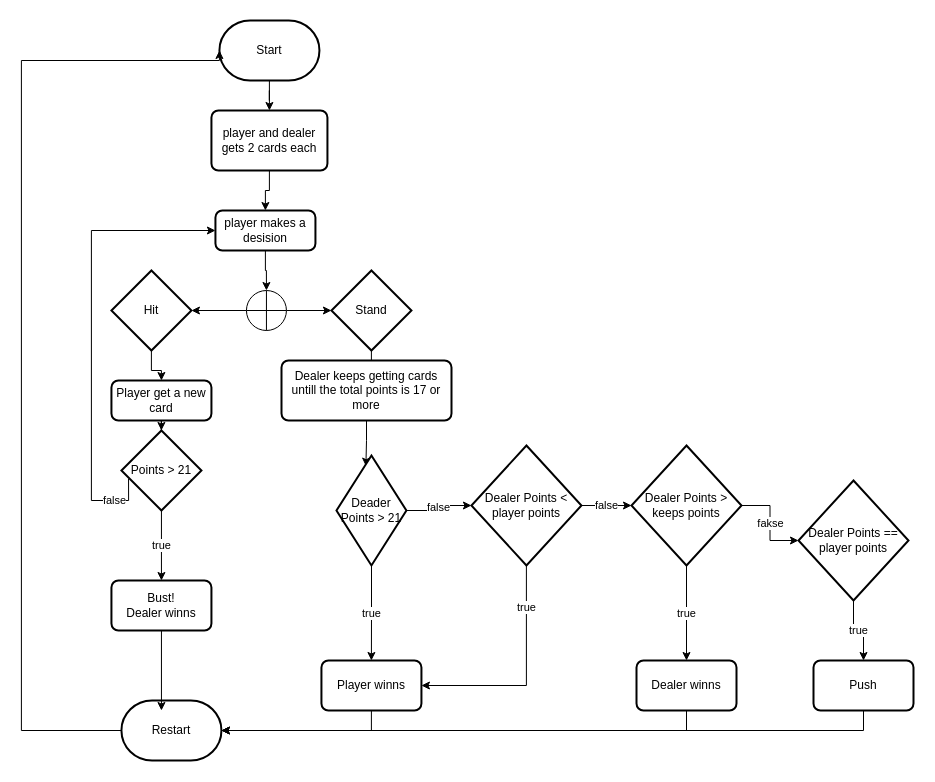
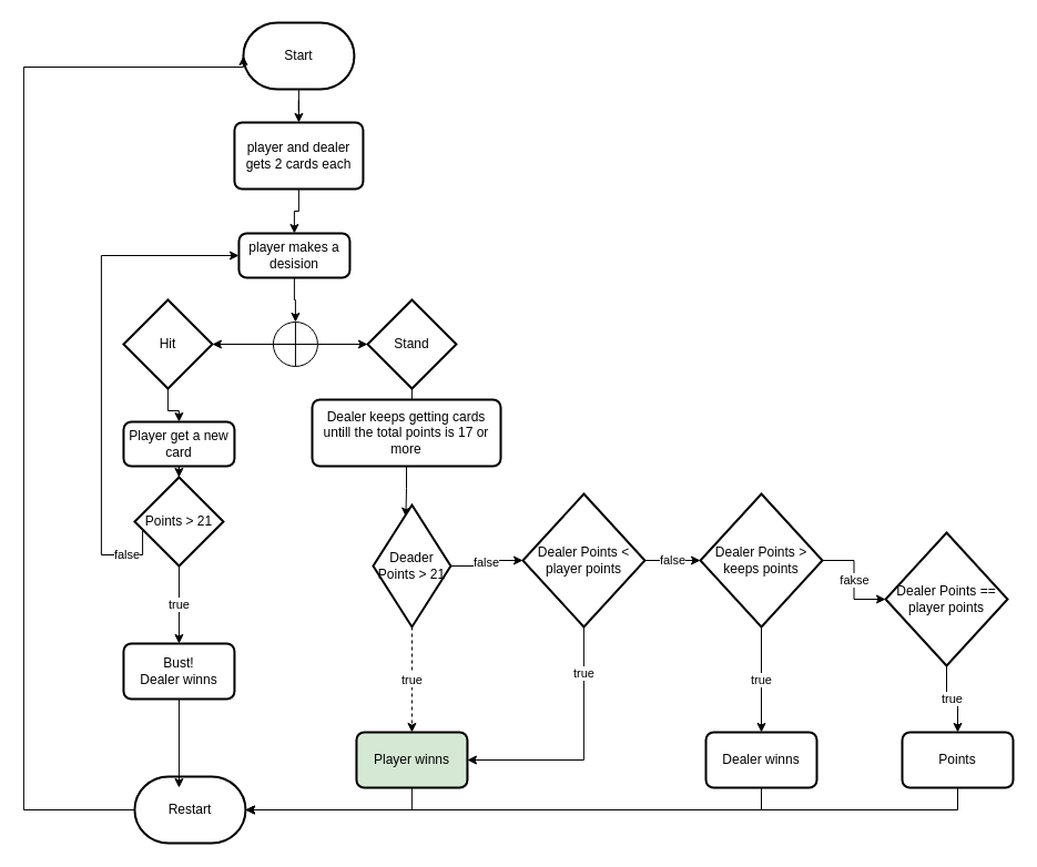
  <mxCell id="0" />
  <mxCell id="1" parent="0" />
  <mxCell id="2" style="edgeStyle=orthogonalEdgeStyle;rounded=0;orthogonalLoop=1;jettySize=auto;html=1;entryX=0.5;entryY=0;entryDx=0;entryDy=0;" edge="1" parent="1" source="3" target="7"><mxGeometry relative="1" as="geometry" /></mxCell>
  <mxCell id="3" value="Start" style="strokeWidth=2;html=1;shape=mxgraph.flowchart.terminator;whiteSpace=wrap;" vertex="1" parent="1"><mxGeometry x="218.94" y="20" width="100" height="60" as="geometry" /></mxCell>
  <mxCell id="4" style="edgeStyle=orthogonalEdgeStyle;rounded=0;orthogonalLoop=1;jettySize=auto;html=1;entryX=0;entryY=0.5;entryDx=0;entryDy=0;entryPerimeter=0;" edge="1" parent="1" source="5" target="3"><mxGeometry relative="1" as="geometry"><Array as="points"><mxPoint x="20.94" y="730" /><mxPoint x="20.94" y="60" /></Array></mxGeometry></mxCell>
  <mxCell id="5" value="Restart" style="strokeWidth=2;html=1;shape=mxgraph.flowchart.terminator;whiteSpace=wrap;" vertex="1" parent="1"><mxGeometry x="120.94" y="700" width="100" height="60" as="geometry" /></mxCell>
  <mxCell id="6" style="edgeStyle=orthogonalEdgeStyle;rounded=0;orthogonalLoop=1;jettySize=auto;html=1;" edge="1" parent="1" source="7" target="13"><mxGeometry relative="1" as="geometry" /></mxCell>
  <mxCell id="7" value="player and dealer gets 2 cards each" style="rounded=1;whiteSpace=wrap;html=1;absoluteArcSize=1;arcSize=14;strokeWidth=2;" vertex="1" parent="1"><mxGeometry x="210.94" y="110" width="116" height="60" as="geometry" /></mxCell>
  <mxCell id="8" style="edgeStyle=orthogonalEdgeStyle;rounded=0;orthogonalLoop=1;jettySize=auto;html=1;entryX=0.5;entryY=0;entryDx=0;entryDy=0;" edge="1" parent="1" source="9" target="15"><mxGeometry relative="1" as="geometry" /></mxCell>
  <mxCell id="9" value="Hit" style="strokeWidth=2;html=1;shape=mxgraph.flowchart.decision;whiteSpace=wrap;" vertex="1" parent="1"><mxGeometry x="110.94" y="270" width="80" height="80" as="geometry" /></mxCell>
  <mxCell id="10" style="edgeStyle=orthogonalEdgeStyle;rounded=0;orthogonalLoop=1;jettySize=auto;html=1;" edge="1" parent="1" source="11" target="25"><mxGeometry relative="1" as="geometry" /></mxCell>
  <mxCell id="11" value="Stand" style="strokeWidth=2;html=1;shape=mxgraph.flowchart.decision;whiteSpace=wrap;" vertex="1" parent="1"><mxGeometry x="330.94" y="270" width="80" height="80" as="geometry" /></mxCell>
  <mxCell id="12" style="edgeStyle=orthogonalEdgeStyle;rounded=0;orthogonalLoop=1;jettySize=auto;html=1;entryX=0.5;entryY=0;entryDx=0;entryDy=0;entryPerimeter=0;" edge="1" parent="1" source="13" target="23"><mxGeometry relative="1" as="geometry" /></mxCell>
  <mxCell id="13" value="player makes a desision" style="rounded=1;whiteSpace=wrap;html=1;absoluteArcSize=1;arcSize=14;strokeWidth=2;" vertex="1" parent="1"><mxGeometry x="214.94" y="210" width="100" height="40" as="geometry" /></mxCell>
  <mxCell id="14" style="edgeStyle=orthogonalEdgeStyle;rounded=0;orthogonalLoop=1;jettySize=auto;html=1;" edge="1" parent="1" source="15" target="18"><mxGeometry relative="1" as="geometry" /></mxCell>
  <mxCell id="15" value="Player get a new card" style="rounded=1;whiteSpace=wrap;html=1;absoluteArcSize=1;arcSize=14;strokeWidth=2;" vertex="1" parent="1"><mxGeometry x="110.94" y="380" width="100" height="40" as="geometry" /></mxCell>
  <mxCell id="16" value="true" style="edgeStyle=orthogonalEdgeStyle;rounded=0;orthogonalLoop=1;jettySize=auto;html=1;" edge="1" parent="1" source="18" target="20"><mxGeometry relative="1" as="geometry" /></mxCell>
  <mxCell id="17" value="false" style="edgeStyle=orthogonalEdgeStyle;rounded=0;orthogonalLoop=1;jettySize=auto;html=1;entryX=0;entryY=0.5;entryDx=0;entryDy=0;exitX=0.089;exitY=0.604;exitDx=0;exitDy=0;exitPerimeter=0;" edge="1" parent="1" source="18" target="13"><mxGeometry x="-0.839" relative="1" as="geometry"><Array as="points"><mxPoint x="127.94" y="500" /><mxPoint x="90.94" y="500" /><mxPoint x="90.94" y="230" /></Array><mxPoint as="offset" /></mxGeometry></mxCell>
  <mxCell id="18" value="Points &amp;gt; 21" style="strokeWidth=2;html=1;shape=mxgraph.flowchart.decision;whiteSpace=wrap;" vertex="1" parent="1"><mxGeometry x="120.94" y="430" width="80" height="80" as="geometry" /></mxCell>
  <mxCell id="19" style="edgeStyle=orthogonalEdgeStyle;rounded=0;orthogonalLoop=1;jettySize=auto;html=1;entryX=0.4;entryY=0.167;entryDx=0;entryDy=0;entryPerimeter=0;" edge="1" parent="1" source="20" target="5"><mxGeometry relative="1" as="geometry" /></mxCell>
  <mxCell id="20" value="Bust!&lt;br&gt;Dealer winns" style="rounded=1;whiteSpace=wrap;html=1;absoluteArcSize=1;arcSize=14;strokeWidth=2;" vertex="1" parent="1"><mxGeometry x="110.94" y="580" width="100" height="50" as="geometry" /></mxCell>
  <mxCell id="21" style="edgeStyle=orthogonalEdgeStyle;rounded=0;orthogonalLoop=1;jettySize=auto;html=1;" edge="1" parent="1" source="23" target="9"><mxGeometry relative="1" as="geometry" /></mxCell>
  <mxCell id="22" style="edgeStyle=orthogonalEdgeStyle;rounded=0;orthogonalLoop=1;jettySize=auto;html=1;" edge="1" parent="1" source="23" target="11"><mxGeometry relative="1" as="geometry" /></mxCell>
  <mxCell id="23" value="" style="verticalLabelPosition=bottom;verticalAlign=top;html=1;shape=mxgraph.flowchart.summing_function;" vertex="1" parent="1"><mxGeometry x="245.94" y="290" width="40" height="40" as="geometry" /></mxCell>
  <mxCell id="24" style="edgeStyle=orthogonalEdgeStyle;rounded=0;orthogonalLoop=1;jettySize=auto;html=1;entryX=0.421;entryY=0.097;entryDx=0;entryDy=0;entryPerimeter=0;" edge="1" parent="1" source="25" target="29"><mxGeometry relative="1" as="geometry" /></mxCell>
  <mxCell id="25" value="Dealer keeps getting cards untill the total points is 17 or more" style="rounded=1;whiteSpace=wrap;html=1;absoluteArcSize=1;arcSize=14;strokeWidth=2;" vertex="1" parent="1"><mxGeometry x="281" y="360" width="170" height="60" as="geometry" /></mxCell>
  <mxCell id="26" style="edgeStyle=orthogonalEdgeStyle;rounded=0;orthogonalLoop=1;jettySize=auto;html=1;exitX=0.5;exitY=1;exitDx=0;exitDy=0;" edge="1" parent="1" source="25" target="25"><mxGeometry relative="1" as="geometry" /></mxCell>
- <mxCell id="27" value="true" style="edgeStyle=orthogonalEdgeStyle;rounded=0;orthogonalLoop=1;jettySize=auto;html=1;" edge="1" parent="1" source="29" target="31"><mxGeometry relative="1" as="geometry" /></mxCell>
+ <mxCell id="27" value="true" style="edgeStyle=orthogonalEdgeStyle;rounded=0;orthogonalLoop=1;jettySize=auto;html=1;dashed=1;" edge="1" parent="1" source="29" target="31"><mxGeometry relative="1" as="geometry" /></mxCell>
  <mxCell id="28" value="false" style="edgeStyle=orthogonalEdgeStyle;rounded=0;orthogonalLoop=1;jettySize=auto;html=1;" edge="1" parent="1" source="29" target="35"><mxGeometry relative="1" as="geometry" /></mxCell>
  <mxCell id="29" value="Deader Points &amp;gt; 21" style="strokeWidth=2;html=1;shape=mxgraph.flowchart.decision;whiteSpace=wrap;" vertex="1" parent="1"><mxGeometry x="335.97" y="455" width="69.94" height="110" as="geometry" /></mxCell>
  <mxCell id="30" style="edgeStyle=orthogonalEdgeStyle;rounded=0;orthogonalLoop=1;jettySize=auto;html=1;" edge="1" parent="1" source="31" target="5"><mxGeometry relative="1" as="geometry"><Array as="points"><mxPoint x="371" y="730" /></Array></mxGeometry></mxCell>
- <mxCell id="31" value="Player winns" style="rounded=1;whiteSpace=wrap;html=1;absoluteArcSize=1;arcSize=14;strokeWidth=2;" vertex="1" parent="1"><mxGeometry x="320.94" y="660" width="100" height="50" as="geometry" /></mxCell>
+ <mxCell id="31" value="Player winns" style="rounded=1;whiteSpace=wrap;html=1;absoluteArcSize=1;arcSize=14;strokeWidth=2;fillColor=#d5e8d4;" vertex="1" parent="1"><mxGeometry x="320.94" y="660" width="100" height="50" as="geometry" /></mxCell>
  <mxCell id="32" style="edgeStyle=orthogonalEdgeStyle;rounded=0;orthogonalLoop=1;jettySize=auto;html=1;" edge="1" parent="1" source="35" target="31"><mxGeometry relative="1" as="geometry"><Array as="points"><mxPoint x="526" y="685" /></Array></mxGeometry></mxCell>
  <mxCell id="33" value="true" style="edgeLabel;html=1;align=center;verticalAlign=middle;resizable=0;points=[];" vertex="1" connectable="0" parent="32"><mxGeometry x="-0.46" y="1" relative="1" as="geometry"><mxPoint x="-1" y="-20" as="offset" /></mxGeometry></mxCell>
  <mxCell id="34" value="false" style="edgeStyle=orthogonalEdgeStyle;rounded=0;orthogonalLoop=1;jettySize=auto;html=1;" edge="1" parent="1" source="35" target="38"><mxGeometry relative="1" as="geometry" /></mxCell>
  <mxCell id="35" value="Dealer Points &amp;lt; player points" style="strokeWidth=2;html=1;shape=mxgraph.flowchart.decision;whiteSpace=wrap;" vertex="1" parent="1"><mxGeometry x="470.94" y="445" width="110" height="120" as="geometry" /></mxCell>
  <mxCell id="36" value="true" style="edgeStyle=orthogonalEdgeStyle;rounded=0;orthogonalLoop=1;jettySize=auto;html=1;" edge="1" parent="1" source="38" target="40"><mxGeometry relative="1" as="geometry" /></mxCell>
  <mxCell id="37" value="fakse" style="edgeStyle=orthogonalEdgeStyle;rounded=0;orthogonalLoop=1;jettySize=auto;html=1;" edge="1" parent="1" source="38" target="42"><mxGeometry relative="1" as="geometry" /></mxCell>
  <mxCell id="38" value="Dealer Points &amp;gt; keeps points" style="strokeWidth=2;html=1;shape=mxgraph.flowchart.decision;whiteSpace=wrap;" vertex="1" parent="1"><mxGeometry x="631" y="445" width="110" height="120" as="geometry" /></mxCell>
  <mxCell id="39" style="edgeStyle=orthogonalEdgeStyle;rounded=0;orthogonalLoop=1;jettySize=auto;html=1;" edge="1" parent="1" source="40" target="5"><mxGeometry relative="1" as="geometry"><Array as="points"><mxPoint x="686" y="730" /></Array></mxGeometry></mxCell>
  <mxCell id="40" value="Dealer winns" style="rounded=1;whiteSpace=wrap;html=1;absoluteArcSize=1;arcSize=14;strokeWidth=2;" vertex="1" parent="1"><mxGeometry x="636" y="660" width="100" height="50" as="geometry" /></mxCell>
  <mxCell id="41" value="true" style="edgeStyle=orthogonalEdgeStyle;rounded=0;orthogonalLoop=1;jettySize=auto;html=1;entryX=0.5;entryY=0;entryDx=0;entryDy=0;" edge="1" parent="1" source="42" target="44"><mxGeometry relative="1" as="geometry" /></mxCell>
  <mxCell id="42" value="Dealer Points == player points" style="strokeWidth=2;html=1;shape=mxgraph.flowchart.decision;whiteSpace=wrap;" vertex="1" parent="1"><mxGeometry x="798" y="480" width="110" height="120" as="geometry" /></mxCell>
  <mxCell id="43" style="edgeStyle=orthogonalEdgeStyle;rounded=0;orthogonalLoop=1;jettySize=auto;html=1;" edge="1" parent="1" source="44" target="5"><mxGeometry relative="1" as="geometry"><Array as="points"><mxPoint x="863" y="730" /></Array></mxGeometry></mxCell>
- <mxCell id="44" value="Push" style="rounded=1;whiteSpace=wrap;html=1;absoluteArcSize=1;arcSize=14;strokeWidth=2;" vertex="1" parent="1"><mxGeometry x="813" y="660" width="100" height="50" as="geometry" /></mxCell>
+ <mxCell id="44" value="Points" style="rounded=1;whiteSpace=wrap;html=1;absoluteArcSize=1;arcSize=14;strokeWidth=2;" vertex="1" parent="1"><mxGeometry x="813" y="660" width="100" height="50" as="geometry" /></mxCell>
